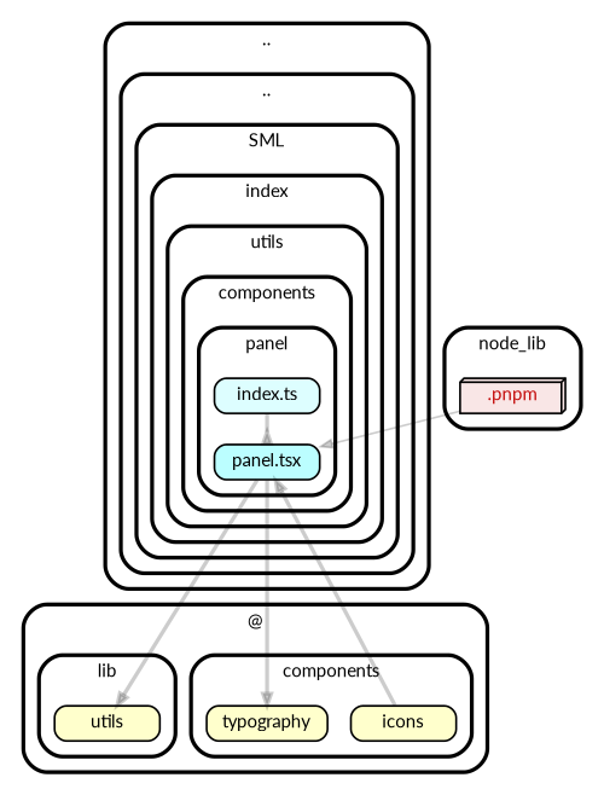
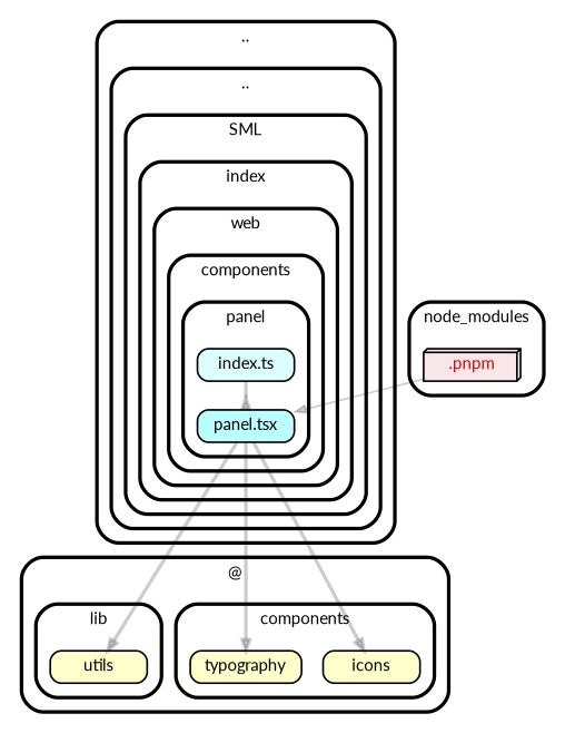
  strict digraph {
    compound=true
    fillcolor="#ffffff"
    fontname=Lato
    fontsize=9
    nodesep=0.16
    rankdir=TB
    ranksep=0.18
    splines=true
    style="rounded,bold,filled"
    node [color=black fillcolor="#ffffcc" fontcolor=black fontname=Lato fontsize=9 shape=box style="rounded, filled"]
    edge [arrowhead=normal arrowsize=0.6 color="#00000033" fontname=Lato fontsize=9 penwidth=2.0]
    n1 [fillcolor="#ddfeff" height=0.2 label=<index.ts>]
    n2 [fillcolor="#bbfeff" height=0.2 label=<panel.tsx>]
    n3 [height=0.2 label=<icons>]
    n4 [height=0.2 label=<typography>]
    n5 [height=0.2 label=<utils>]
    n6 [fillcolor="#c40b0a1a" fontcolor="#c40b0a" height=0.2 label=<.pnpm> shape=box3d]
    subgraph cluster_1 {
      label=".."
      subgraph cluster_2 {
        label=".."
        subgraph cluster_3 {
          label=SML
          subgraph cluster_4 {
            label=index
            subgraph cluster_5 {
-             label=utils
+             label=web
              subgraph cluster_6 {
                label=components
                subgraph cluster_7 {
                  label=panel
                  n1
                  n2
                }
              }
            }
          }
        }
      }
    }
    subgraph cluster_8 {
      label="@"
      subgraph cluster_9 {
        label=components
        n3
        n4
      }
      subgraph cluster_10 {
        label=lib
        n5
      }
    }
    subgraph cluster_11 {
-     label=node_lib
+     label=node_modules
      n6
    }
    n1 -> n2 [arrowhead=inv]
-   n3 -> n2
+   n2 -> n3
    n2 -> n4
    n2 -> n5
    n6 -> n2 [penwidth=1.0]
  }
